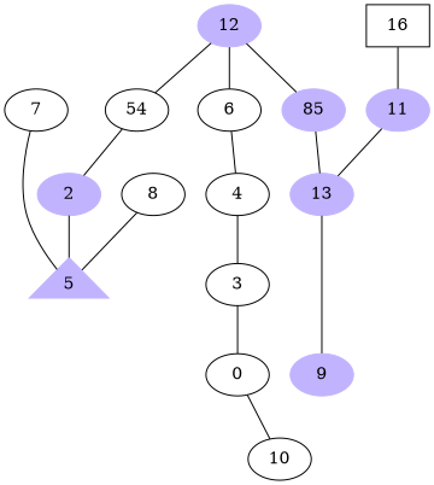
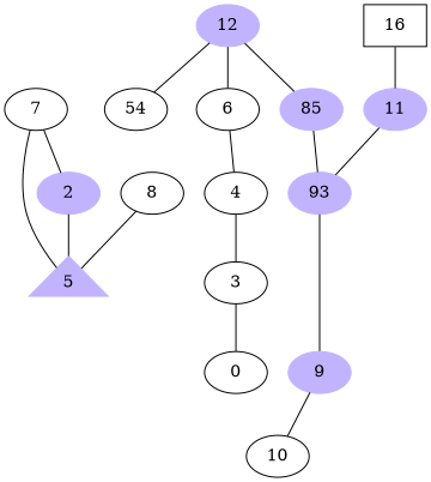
  graph {
    2 [color=".7 .3 1.0" style=filled]
    5 [color=".7 .3 1.0" shape=triangle style=filled]
    3
    0
    4
    6
    7
    8
    9 [color=".7 .3 1.0" style=filled]
    10
    11 [color=".7 .3 1.0" style=filled]
-   13 [color=".7 .3 1.0" style=filled]
+   13 [color=".7 .3 1.0" style=filled label=93]
    12 [color=".7 .3 1.0" style=filled]
    n14 [label=54]
    n15 [color=".7 .3 1.0" label=85 style=filled]
    16 [shape=box]
    2 -- 5
    3 -- 0
    4 -- 3
    6 -- 4
    7 -- 5
    8 -- 5
-   0 -- 10
+   9 -- 10
    11 -- 13
    13 -- 9
    12 -- 6
    12 -- n14
    12 -- n15
-   n14 -- 2
+   7 -- 2
    n15 -- 13
    16 -- 11
  }
